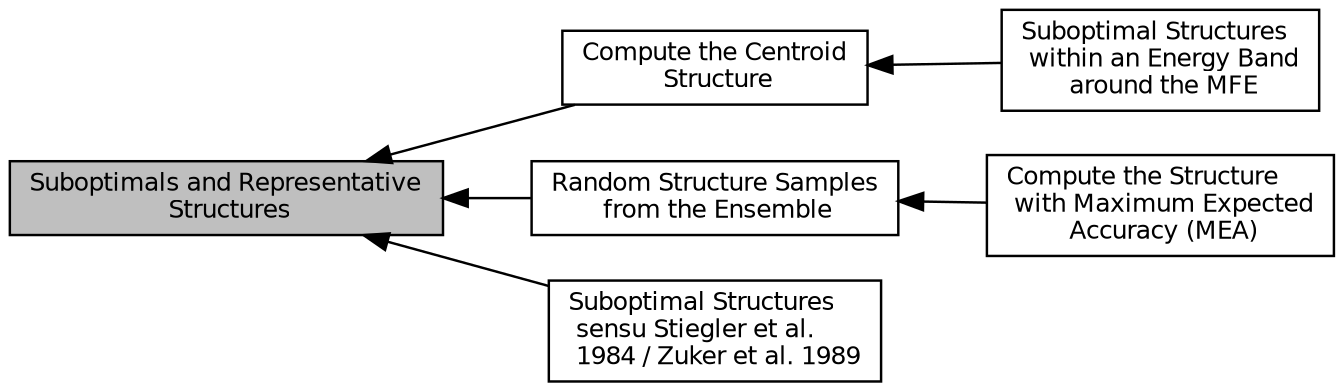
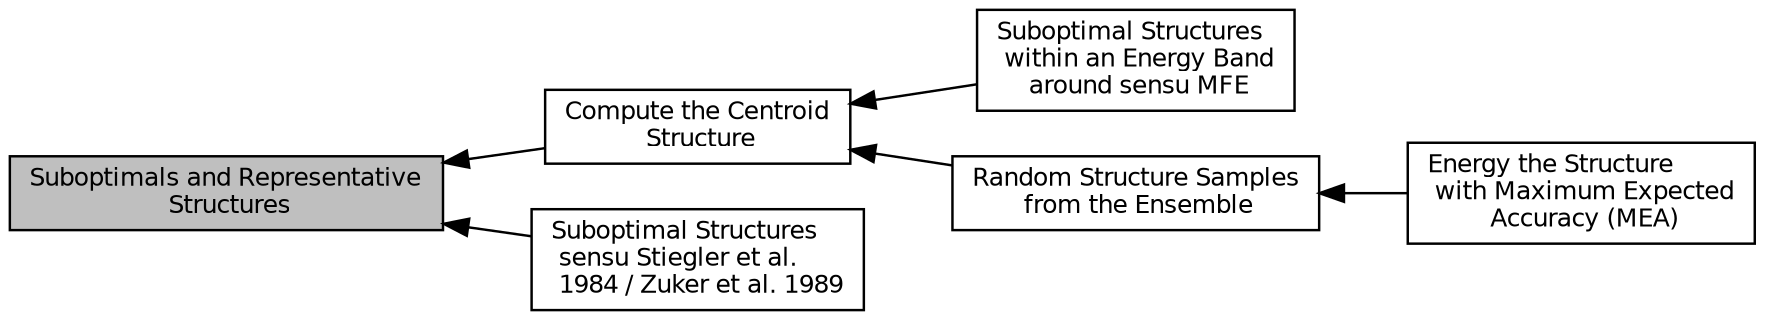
  digraph {
    rankdir=LR
    node [color=black fontname=Helvetica fontsize=10 shape=box]
    edge [dir=back fontname=Helvetica fontsize=10 labelfontname=Helvetica labelfontsize=10 shape=plaintext style=solid]
    n1 [height=0.2 label="Compute the Centroid\l Structure" width=0.4]
-   n2 [height=0.2 label="Suboptimal Structures\l within an Energy Band\l around the MFE" width=0.4]
-   n3 [height=0.2 label="Compute the Structure\l with Maximum Expected\l Accuracy (MEA)" width=0.4]
+   n2 [height=0.2 label="Suboptimal Structures\l within an Energy Band\l around sensu MFE" width=0.4]
+   n3 [height=0.2 label="Energy the Structure\l with Maximum Expected\l Accuracy (MEA)" width=0.4]
    n4 [fillcolor=grey75 fontcolor=black height=0.2 label="Suboptimals and Representative\l Structures" style=filled width=0.4]
    n5 [height=0.2 label="Random Structure Samples\l from the Ensemble" width=0.4]
    n6 [height=0.2 label="Suboptimal Structures\l sensu Stiegler et al.\l 1984 / Zuker et al. 1989" width=0.4]
    n1 -> n2
    n4 -> n1
-   n4 -> n5
+   n1 -> n5
    n4 -> n6
    n5 -> n3
  }
